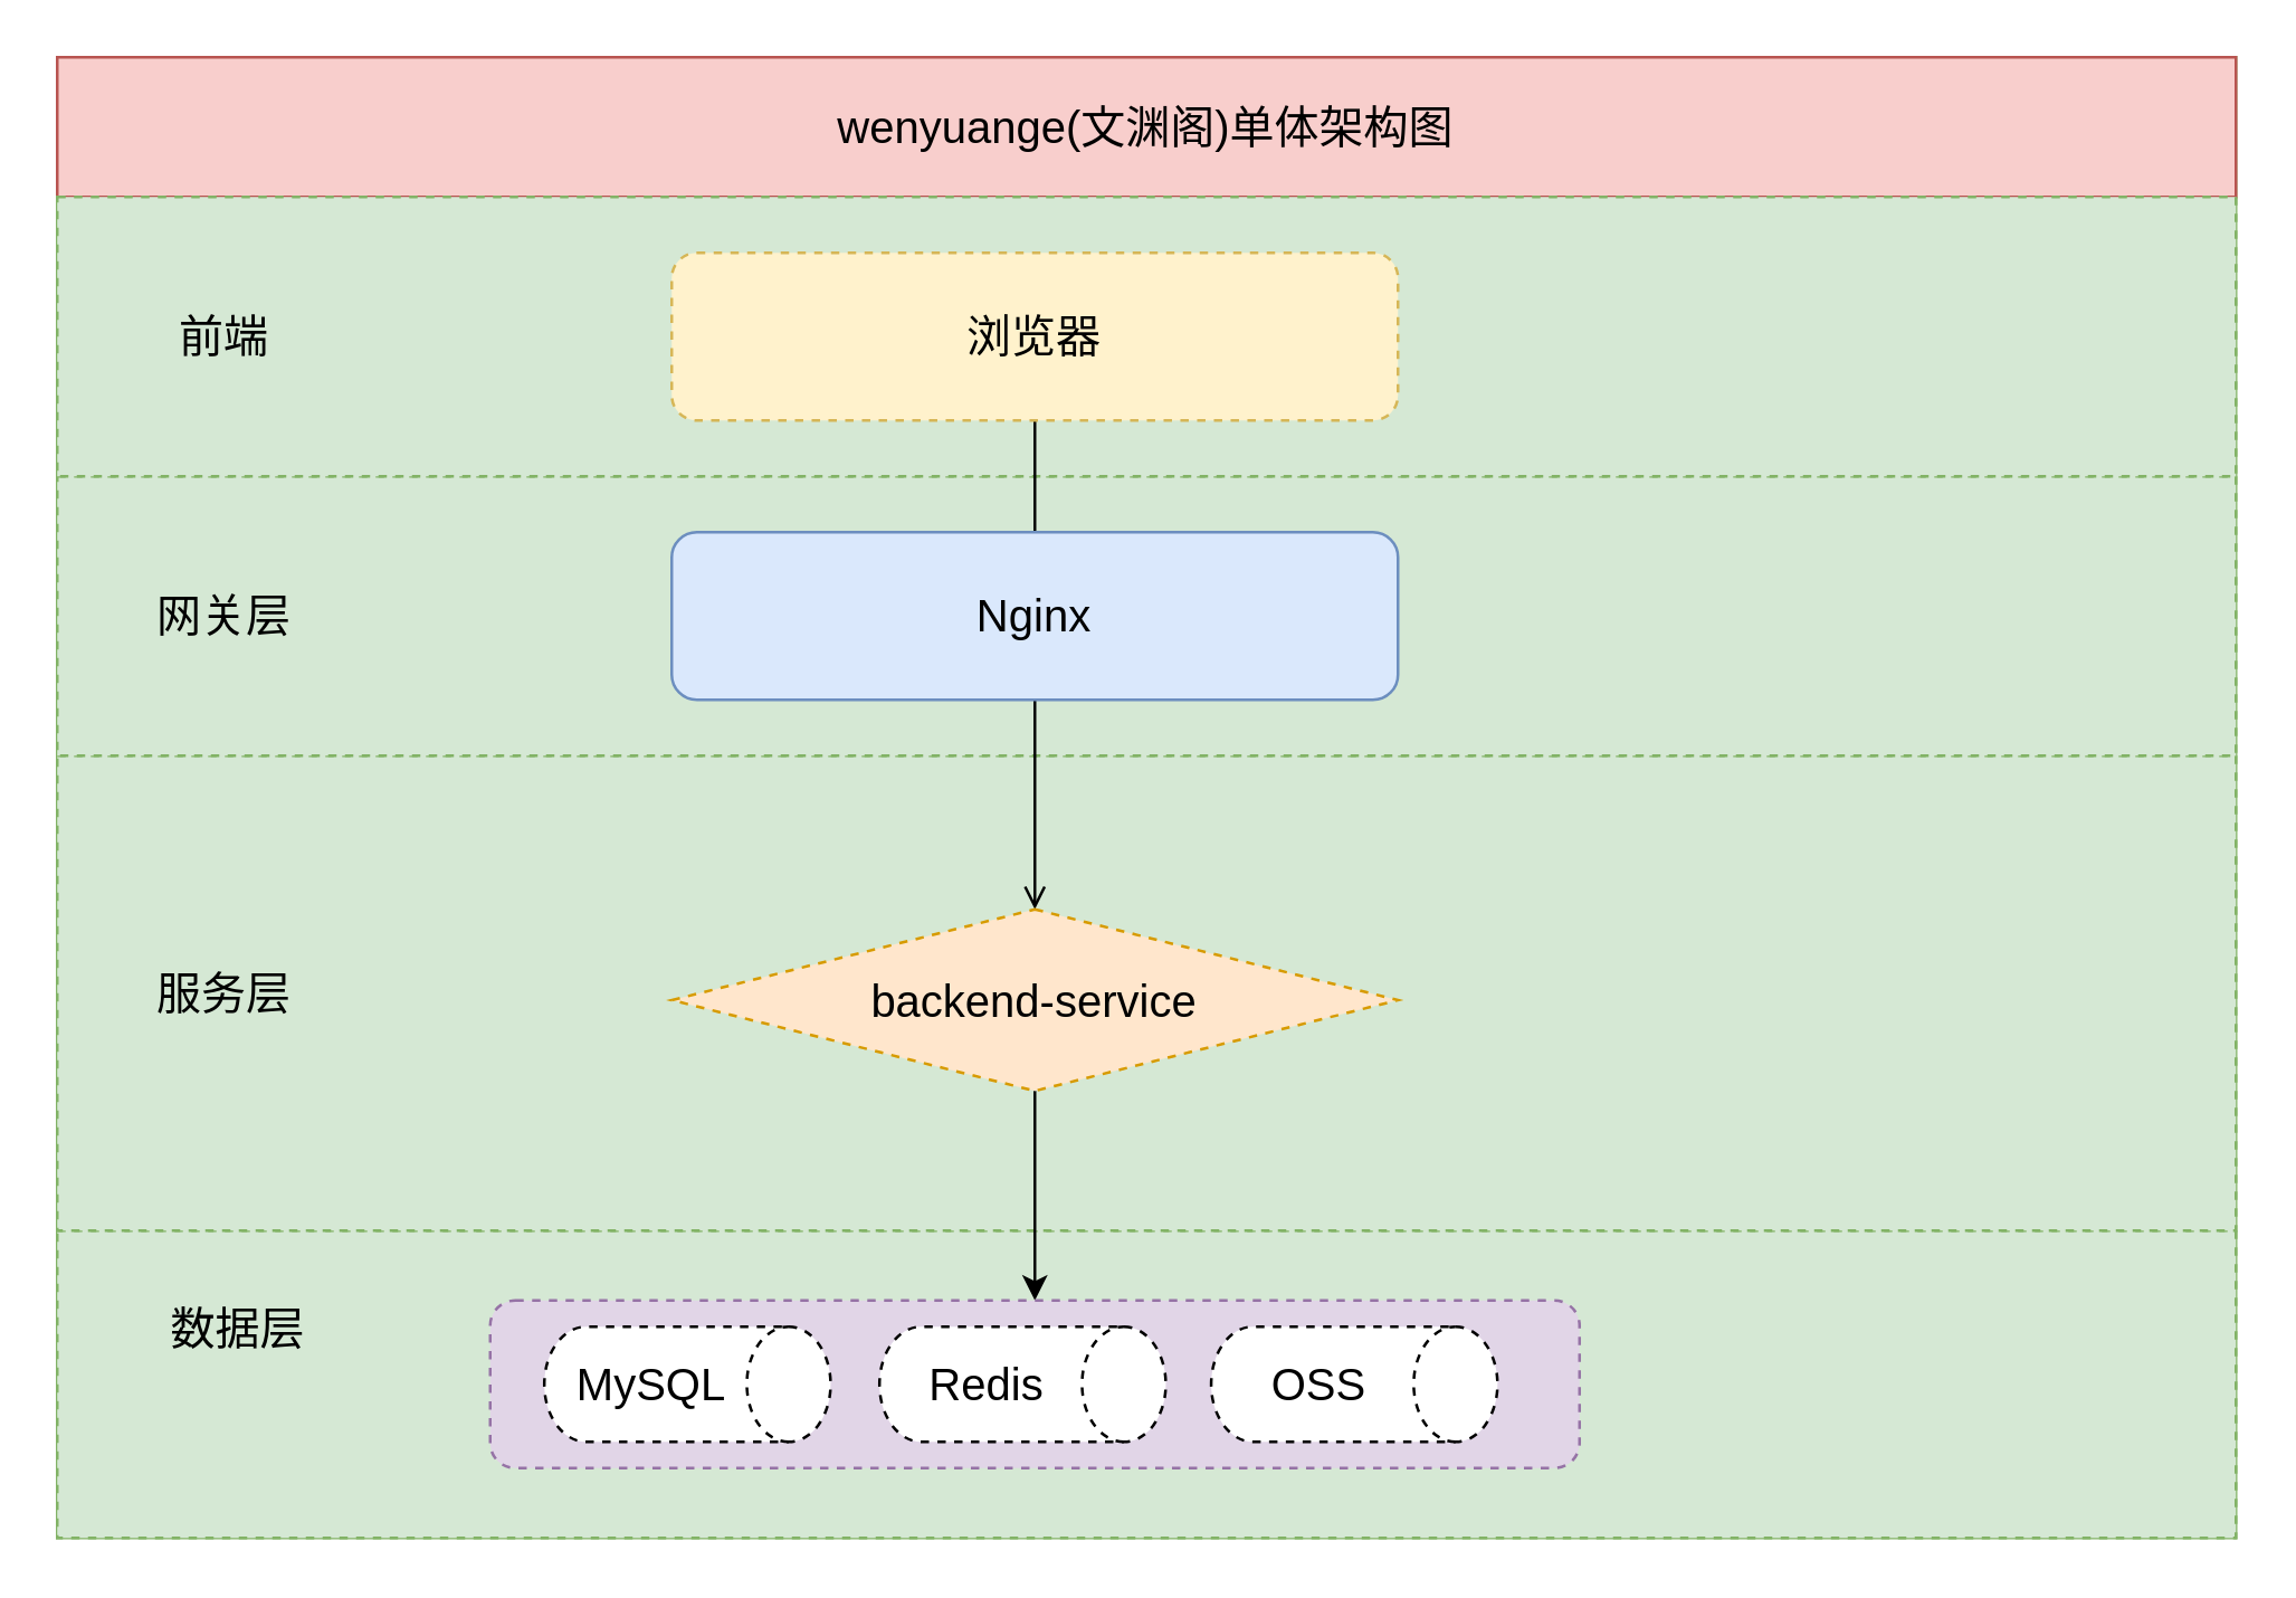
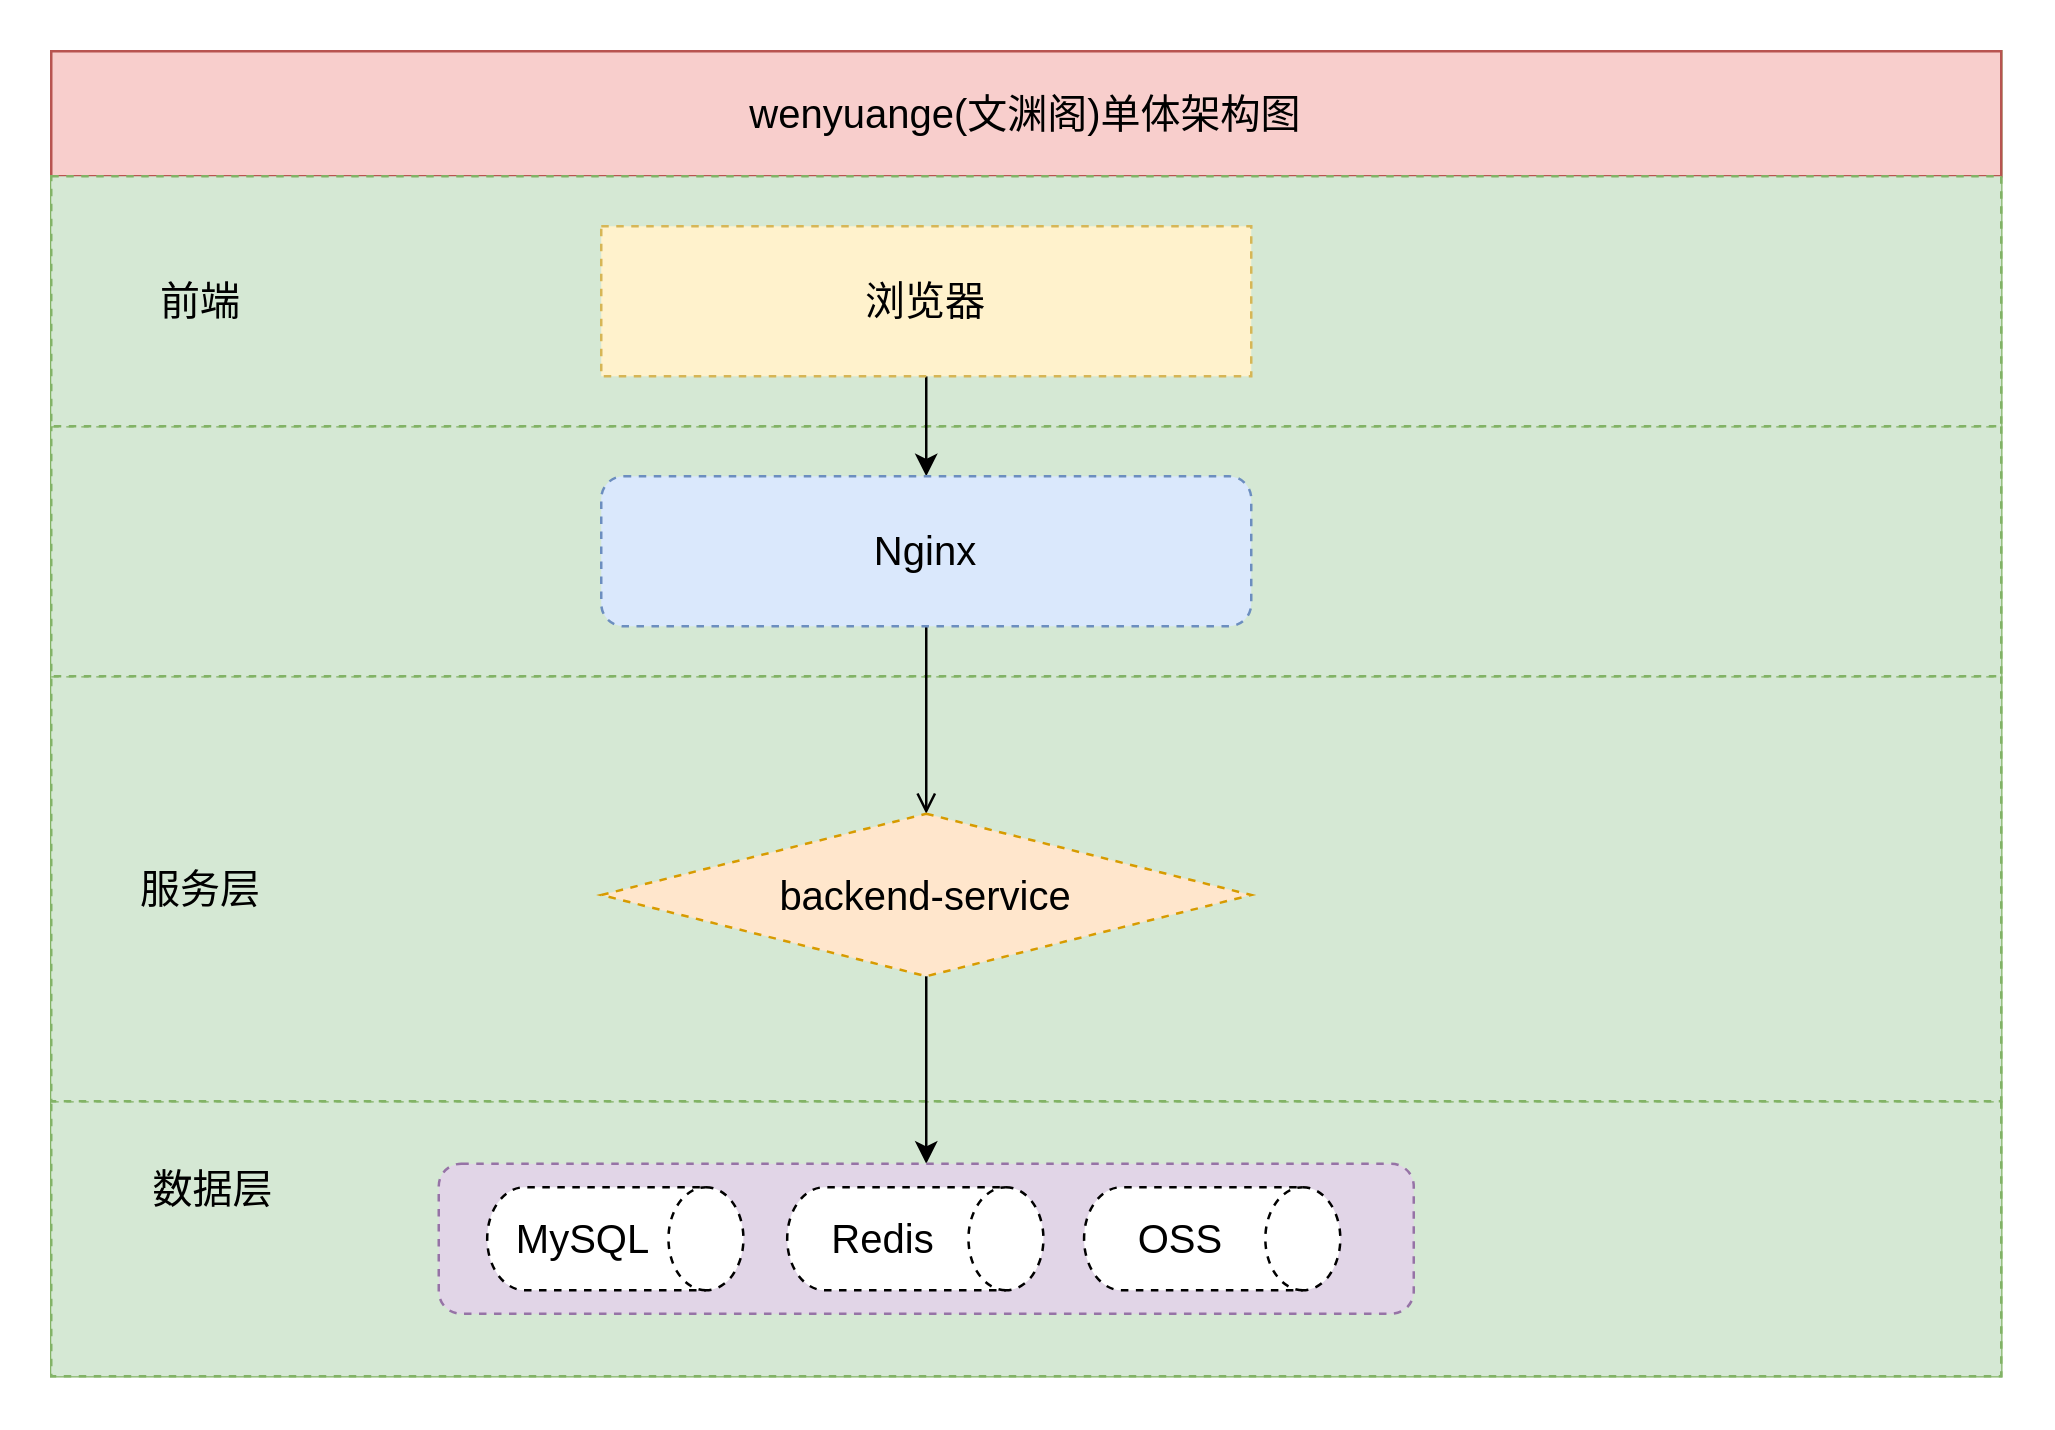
  <mxCell id="0" />
  <mxCell id="1" parent="0" />
  <mxCell id="2" value="" style="rounded=0;whiteSpace=wrap;html=1;fillColor=#d5e8d4;strokeColor=#82b366;" vertex="1" parent="1"><mxGeometry x="20" width="780" height="530" as="geometry" y="20" /></mxCell>
  <mxCell id="3" value="" style="rounded=0;whiteSpace=wrap;html=1;dashed=1;fontSize=16;fillColor=#d5e8d4;strokeColor=#82b366;" vertex="1" parent="1"><mxGeometry x="20" y="440" width="780" height="110" as="geometry" /></mxCell>
  <mxCell id="4" value="" style="rounded=0;whiteSpace=wrap;html=1;dashed=1;fontSize=16;fillColor=#d5e8d4;strokeColor=#82b366;" vertex="1" parent="1"><mxGeometry x="20" y="270" width="780" height="170" as="geometry" /></mxCell>
  <mxCell id="5" value="" style="rounded=0;whiteSpace=wrap;html=1;fontSize=16;dashed=1;fillColor=#d5e8d4;strokeColor=#82b366;" vertex="1" parent="1"><mxGeometry x="20" y="170" width="780" height="100" as="geometry" /></mxCell>
  <mxCell id="6" value="wenyuange(文渊阁)单体架构图" style="rounded=0;whiteSpace=wrap;html=1;fontSize=16;fillColor=#f8cecc;strokeColor=#b85450;" vertex="1" parent="1"><mxGeometry x="20" width="780" height="50" as="geometry" y="20" /></mxCell>
  <mxCell id="7" value="" style="rounded=0;whiteSpace=wrap;html=1;fontSize=16;dashed=1;fillColor=#d5e8d4;strokeColor=#82b366;" vertex="1" parent="1"><mxGeometry x="20" y="70" width="780" height="100" as="geometry" /></mxCell>
- <mxCell id="8" style="edgeStyle=orthogonalEdgeStyle;rounded=0;orthogonalLoop=1;jettySize=auto;html=1;entryX=0.5;entryY=0;entryDx=0;entryDy=0;fontSize=16;endArrow=none;" edge="1" parent="1" source="9" target="13"><mxGeometry relative="1" as="geometry" /></mxCell>
- <mxCell id="9" value="浏览器" style="rounded=1;whiteSpace=wrap;html=1;dashed=1;fontSize=16;fillColor=#fff2cc;strokeColor=#d6b656;" vertex="1" parent="1"><mxGeometry x="240" y="90" width="260" height="60" as="geometry" /></mxCell>
+ <mxCell id="8" style="edgeStyle=orthogonalEdgeStyle;rounded=0;orthogonalLoop=1;jettySize=auto;html=1;entryX=0.5;entryY=0;entryDx=0;entryDy=0;fontSize=16;" edge="1" parent="1" source="9" target="13"><mxGeometry relative="1" as="geometry" /></mxCell>
+ <mxCell id="9" value="浏览器" style="whiteSpace=wrap;html=1;dashed=1;fontSize=16;fillColor=#fff2cc;strokeColor=#d6b656;rounded=0;" vertex="1" parent="1"><mxGeometry x="240" y="90" width="260" height="60" as="geometry" /></mxCell>
  <mxCell id="10" value="前端" style="text;html=1;strokeColor=none;fillColor=none;align=center;verticalAlign=middle;whiteSpace=wrap;rounded=0;dashed=1;fontSize=16;" vertex="1" parent="1"><mxGeometry x="50" y="105" width="60" height="30" as="geometry" /></mxCell>
- <mxCell id="11" value="网关层" style="text;html=1;strokeColor=none;fillColor=none;align=center;verticalAlign=middle;whiteSpace=wrap;rounded=0;dashed=1;fontSize=16;" vertex="1" parent="1"><mxGeometry x="50" y="205" width="60" height="30" as="geometry" /></mxCell>
  <mxCell id="12" style="edgeStyle=orthogonalEdgeStyle;rounded=0;orthogonalLoop=1;jettySize=auto;html=1;entryX=0.5;entryY=0;entryDx=0;entryDy=0;fontSize=16;endArrow=open;" edge="1" parent="1" source="13" target="16"><mxGeometry relative="1" as="geometry" /></mxCell>
- <mxCell id="13" value="Nginx" style="rounded=1;whiteSpace=wrap;html=1;dashed=0;fontSize=16;fillColor=#dae8fc;strokeColor=#6c8ebf;" vertex="1" parent="1"><mxGeometry x="240" y="190" width="260" height="60" as="geometry" /></mxCell>
+ <mxCell id="13" value="Nginx" style="rounded=1;whiteSpace=wrap;html=1;dashed=1;fontSize=16;fillColor=#dae8fc;strokeColor=#6c8ebf;" vertex="1" parent="1"><mxGeometry x="240" y="190" width="260" height="60" as="geometry" /></mxCell>
  <mxCell id="14" value="服务层" style="text;html=1;strokeColor=none;fillColor=none;align=center;verticalAlign=middle;whiteSpace=wrap;rounded=0;dashed=1;fontSize=16;" vertex="1" parent="1"><mxGeometry x="50" y="340" width="60" height="30" as="geometry" /></mxCell>
  <mxCell id="15" style="edgeStyle=orthogonalEdgeStyle;rounded=0;orthogonalLoop=1;jettySize=auto;html=1;fontSize=16;" edge="1" parent="1" source="16" target="19"><mxGeometry relative="1" as="geometry" /></mxCell>
  <mxCell id="16" value="backend-service" style="rhombus;whiteSpace=wrap;html=1;dashed=1;fontSize=16;fillColor=#ffe6cc;strokeColor=#d79b00;" vertex="1" parent="1"><mxGeometry x="240" y="325" width="260" height="65" as="geometry" /></mxCell>
  <mxCell id="17" value="数据层" style="text;html=1;strokeColor=none;fillColor=none;align=center;verticalAlign=middle;whiteSpace=wrap;rounded=0;dashed=1;fontSize=16;" vertex="1" parent="1"><mxGeometry x="55" y="460" width="60" height="30" as="geometry" /></mxCell>
  <mxCell id="18" value="" style="group" vertex="1" connectable="0" parent="1"><mxGeometry x="175" y="465" width="390" height="60" as="geometry" /></mxCell>
  <mxCell id="19" value="" style="rounded=1;whiteSpace=wrap;html=1;dashed=1;fontSize=16;fillColor=#e1d5e7;strokeColor=#9673a6;" vertex="1" parent="18"><mxGeometry width="390" height="60" as="geometry" /></mxCell>
  <mxCell id="20" value="MySQL" style="shape=cylinder3;whiteSpace=wrap;html=1;boundedLbl=1;backgroundOutline=1;size=15;dashed=1;fontSize=16;rotation=90;labelPosition=center;verticalLabelPosition=middle;align=center;verticalAlign=middle;horizontal=0;" vertex="1" parent="18"><mxGeometry x="50" y="-21.25" width="41.25" height="102.5" as="geometry" /></mxCell>
  <mxCell id="21" value="Redis" style="shape=cylinder3;whiteSpace=wrap;html=1;boundedLbl=1;backgroundOutline=1;size=15;dashed=1;fontSize=16;rotation=90;labelPosition=center;verticalLabelPosition=middle;align=center;verticalAlign=middle;horizontal=0;" vertex="1" parent="18"><mxGeometry x="170" y="-21.25" width="41.25" height="102.5" as="geometry" /></mxCell>
  <mxCell id="22" value="OSS" style="shape=cylinder3;whiteSpace=wrap;html=1;boundedLbl=1;backgroundOutline=1;size=15;dashed=1;fontSize=16;rotation=90;labelPosition=center;verticalLabelPosition=middle;align=center;verticalAlign=middle;horizontal=0;" vertex="1" parent="18"><mxGeometry x="288.75" y="-21.25" width="41.25" height="102.5" as="geometry" /></mxCell>
